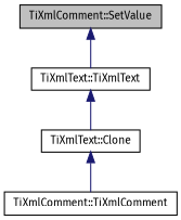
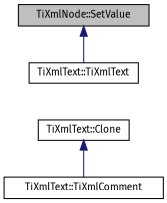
  digraph {
    fontname="Fira Sans"
    rankdir=TB
    node [color=black fillcolor=white fontname="Fira Sans" fontsize=10 shape=record style=filled]
    edge [color=midnightblue dir=back fontname="Fira Sans" fontsize=10 labelfontname=Helvetica labelfontsize=10 style=solid]
-   n1 [fillcolor=grey75 fontcolor=black height=0.2 label="TiXmlComment::SetValue" width=0.4]
+   n1 [fillcolor=grey75 fontcolor=black height=0.2 label="TiXmlNode::SetValue" width=0.4]
    n2 [height=0.2 label="TiXmlText::TiXmlText" width=0.4]
-   n3 [height=0.2 label="TiXmlComment::TiXmlComment" width=0.4]
+   n3 [height=0.2 label="TiXmlText::TiXmlComment" width=0.4]
    n4 [height=0.2 label="TiXmlText::Clone" width=0.4]
    n1 -> n2
-   n2 -> n4
    n4 -> n3
  }
